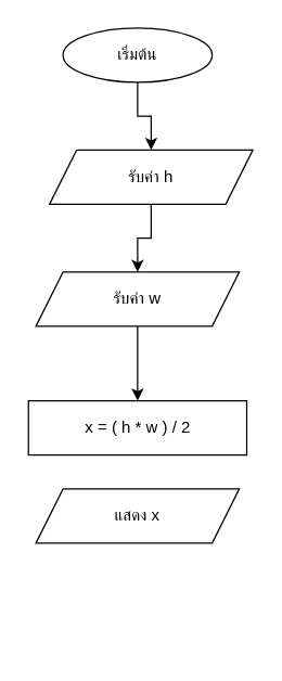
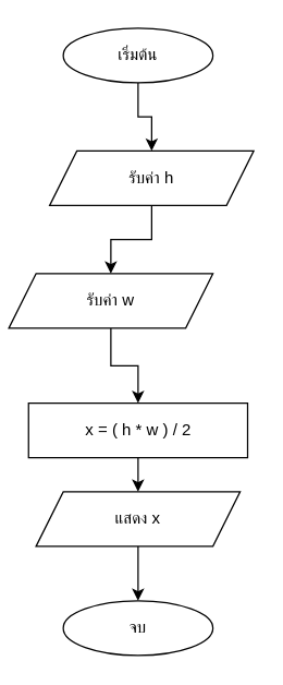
  <mxCell id="0" />
  <mxCell id="1" parent="0" />
  <mxCell id="2" value="" style="edgeStyle=orthogonalEdgeStyle;rounded=0;orthogonalLoop=1;jettySize=auto;html=1;" edge="1" parent="1" source="3" target="5"><mxGeometry relative="1" as="geometry" /></mxCell>
  <mxCell id="3" value="เริ่มต้น" style="ellipse;whiteSpace=wrap;html=1;" vertex="1" parent="1"><mxGeometry x="46" y="20" width="110" height="40" as="geometry" /></mxCell>
  <mxCell id="4" value="" style="edgeStyle=orthogonalEdgeStyle;rounded=0;orthogonalLoop=1;jettySize=auto;html=1;" edge="1" parent="1" source="5" target="7"><mxGeometry relative="1" as="geometry" /></mxCell>
  <mxCell id="5" value="รับค่า h" style="shape=parallelogram;perimeter=parallelogramPerimeter;whiteSpace=wrap;html=1;fixedSize=1;" vertex="1" parent="1"><mxGeometry x="36" y="110" width="150" height="40" as="geometry" /></mxCell>
  <mxCell id="6" value="" style="edgeStyle=orthogonalEdgeStyle;rounded=0;orthogonalLoop=1;jettySize=auto;html=1;" edge="1" parent="1" source="7" target="9"><mxGeometry relative="1" as="geometry" /></mxCell>
- <mxCell id="7" value="รับค่า w" style="shape=parallelogram;perimeter=parallelogramPerimeter;whiteSpace=wrap;html=1;fixedSize=1;" vertex="1" parent="1"><mxGeometry x="26" y="200" width="150" height="40" as="geometry" /></mxCell>
+ <mxCell id="7" value="รับค่า w" style="shape=parallelogram;perimeter=parallelogramPerimeter;whiteSpace=wrap;html=1;fixedSize=1;" vertex="1" parent="1"><mxGeometry x="6" y="200" width="150" height="40" as="geometry" /></mxCell>
+ <mxCell id="8" value="" style="edgeStyle=orthogonalEdgeStyle;rounded=0;orthogonalLoop=1;jettySize=auto;html=1;" edge="1" parent="1" source="9" target="11"><mxGeometry relative="1" as="geometry" /></mxCell>
  <mxCell id="9" value="x = ( h * w ) / 2" style="rounded=0;whiteSpace=wrap;html=1;" vertex="1" parent="1"><mxGeometry x="20.5" y="295" width="161" height="40" as="geometry" /></mxCell>
+ <mxCell id="10" value="" style="edgeStyle=orthogonalEdgeStyle;rounded=0;orthogonalLoop=1;jettySize=auto;html=1;" edge="1" parent="1" source="11" target="12"><mxGeometry relative="1" as="geometry" /></mxCell>
  <mxCell id="11" value="แสดง x" style="shape=parallelogram;perimeter=parallelogramPerimeter;whiteSpace=wrap;html=1;fixedSize=1;" vertex="1" parent="1"><mxGeometry x="26" y="360" width="150" height="40" as="geometry" /></mxCell>
+ <mxCell id="12" value="จบ" style="ellipse;whiteSpace=wrap;html=1;" vertex="1" parent="1"><mxGeometry x="46" y="440" width="110" height="40" as="geometry" /></mxCell>
